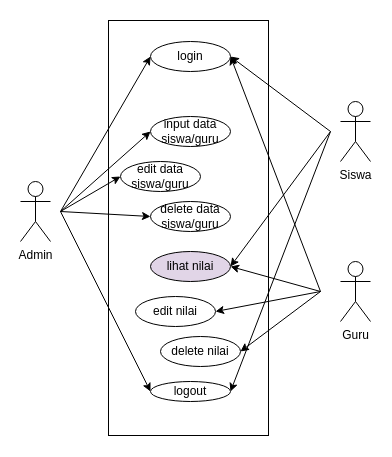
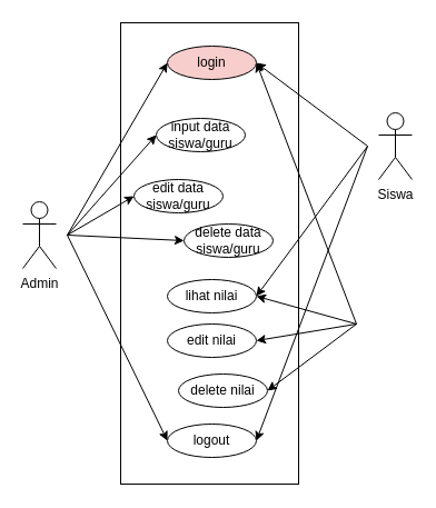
  <mxCell id="0" />
  <mxCell id="1" parent="0" />
  <mxCell id="2" value="Admin" style="shape=umlActor;verticalLabelPosition=bottom;verticalAlign=top;html=1;outlineConnect=0;" vertex="1" parent="1"><mxGeometry x="20" y="181" width="30" height="60" as="geometry" /></mxCell>
- <mxCell id="3" value="Guru" style="shape=umlActor;verticalLabelPosition=bottom;verticalAlign=top;html=1;outlineConnect=0;" vertex="1" parent="1"><mxGeometry x="340" y="261" width="30" height="60" as="geometry" /></mxCell>
  <mxCell id="4" value="Siswa" style="shape=umlActor;verticalLabelPosition=bottom;verticalAlign=top;html=1;outlineConnect=0;" vertex="1" parent="1"><mxGeometry x="340" y="101" width="30" height="60" as="geometry" /></mxCell>
- <mxCell id="5" value="login" style="ellipse;whiteSpace=wrap;html=1;" vertex="1" parent="1"><mxGeometry x="150" y="41" width="80" height="30" as="geometry" /></mxCell>
- <mxCell id="6" value="input data siswa/guru" style="ellipse;whiteSpace=wrap;html=1;" vertex="1" parent="1"><mxGeometry x="150" y="116" width="80" height="30" as="geometry" /></mxCell>
- <mxCell id="7" value="lihat nilai" style="ellipse;whiteSpace=wrap;html=1;fillColor=#e1d5e7;" vertex="1" parent="1"><mxGeometry x="150" y="251" width="80" height="30" as="geometry" /></mxCell>
- <mxCell id="8" value="edit nilai" style="ellipse;whiteSpace=wrap;html=1;" vertex="1" parent="1"><mxGeometry x="135" y="296" width="80" height="30" as="geometry" /></mxCell>
+ <mxCell id="5" value="login" style="ellipse;whiteSpace=wrap;html=1;fillColor=#f8cecc;" vertex="1" parent="1"><mxGeometry x="150" y="41" width="80" height="30" as="geometry" /></mxCell>
+ <mxCell id="6" value="input data siswa/guru" style="ellipse;whiteSpace=wrap;html=1;" vertex="1" parent="1"><mxGeometry x="140" y="106" width="80" height="30" as="geometry" /></mxCell>
+ <mxCell id="7" value="lihat nilai" style="ellipse;whiteSpace=wrap;html=1;" vertex="1" parent="1"><mxGeometry x="150" y="251" width="80" height="30" as="geometry" /></mxCell>
+ <mxCell id="8" value="edit nilai" style="ellipse;whiteSpace=wrap;html=1;" vertex="1" parent="1"><mxGeometry x="150" y="291" width="80" height="30" as="geometry" /></mxCell>
  <mxCell id="9" value="delete nilai" style="ellipse;whiteSpace=wrap;html=1;" vertex="1" parent="1"><mxGeometry x="160" y="336" width="80" height="30" as="geometry" /></mxCell>
- <mxCell id="10" value="logout" style="ellipse;whiteSpace=wrap;html=1;" vertex="1" parent="1"><mxGeometry x="150" y="381" width="80" height="20" as="geometry" /></mxCell>
+ <mxCell id="10" value="logout" style="ellipse;whiteSpace=wrap;html=1;" vertex="1" parent="1"><mxGeometry x="150" y="381" width="80" height="30" as="geometry" /></mxCell>
  <mxCell id="11" value="edit data siswa/guru" style="ellipse;whiteSpace=wrap;html=1;" vertex="1" parent="1"><mxGeometry x="120" y="161" width="80" height="30" as="geometry" /></mxCell>
- <mxCell id="12" value="delete&amp;nbsp;data siswa/guru" style="ellipse;whiteSpace=wrap;html=1;" vertex="1" parent="1"><mxGeometry x="150" y="201" width="80" height="30" as="geometry" /></mxCell>
+ <mxCell id="12" value="delete&amp;nbsp;data siswa/guru" style="ellipse;whiteSpace=wrap;html=1;" vertex="1" parent="1"><mxGeometry x="165" y="201" width="80" height="30" as="geometry" /></mxCell>
  <mxCell id="13" value="" style="rounded=0;whiteSpace=wrap;html=1;fillColor=none;" vertex="1" parent="1"><mxGeometry x="108" y="20" width="160" height="415" as="geometry" /></mxCell>
  <mxCell id="14" value="" style="endArrow=classic;html=1;entryX=0;entryY=0.5;entryDx=0;entryDy=0;" edge="1" parent="1" target="5"><mxGeometry width="50" height="50" relative="1" as="geometry"><mxPoint x="60" y="211" as="sourcePoint" /><mxPoint x="110" y="161" as="targetPoint" /></mxGeometry></mxCell>
  <mxCell id="15" value="" style="endArrow=classic;html=1;entryX=0;entryY=0.5;entryDx=0;entryDy=0;" edge="1" parent="1" target="6"><mxGeometry width="50" height="50" relative="1" as="geometry"><mxPoint x="60" y="211" as="sourcePoint" /><mxPoint x="500" y="231" as="targetPoint" /></mxGeometry></mxCell>
  <mxCell id="16" value="" style="endArrow=classic;html=1;entryX=0;entryY=0.5;entryDx=0;entryDy=0;" edge="1" parent="1" target="11"><mxGeometry width="50" height="50" relative="1" as="geometry"><mxPoint x="60" y="211" as="sourcePoint" /><mxPoint x="160" y="141" as="targetPoint" /></mxGeometry></mxCell>
  <mxCell id="17" value="" style="endArrow=classic;html=1;entryX=0;entryY=0.5;entryDx=0;entryDy=0;" edge="1" parent="1" target="12"><mxGeometry width="50" height="50" relative="1" as="geometry"><mxPoint x="60" y="211" as="sourcePoint" /><mxPoint x="160" y="186" as="targetPoint" /></mxGeometry></mxCell>
  <mxCell id="18" value="" style="endArrow=classic;html=1;entryX=0;entryY=0.5;entryDx=0;entryDy=0;" edge="1" parent="1" target="10"><mxGeometry width="50" height="50" relative="1" as="geometry"><mxPoint x="60" y="211" as="sourcePoint" /><mxPoint x="160" y="186" as="targetPoint" /></mxGeometry></mxCell>
  <mxCell id="19" value="" style="endArrow=classic;html=1;entryX=1;entryY=0.5;entryDx=0;entryDy=0;" edge="1" parent="1" target="7"><mxGeometry width="50" height="50" relative="1" as="geometry"><mxPoint x="330" y="131" as="sourcePoint" /><mxPoint x="414" y="398.5" as="targetPoint" /></mxGeometry></mxCell>
  <mxCell id="20" value="" style="endArrow=classic;html=1;entryX=1;entryY=0.5;entryDx=0;entryDy=0;" edge="1" parent="1" target="5"><mxGeometry width="50" height="50" relative="1" as="geometry"><mxPoint x="330" y="131" as="sourcePoint" /><mxPoint x="240" y="276" as="targetPoint" /></mxGeometry></mxCell>
  <mxCell id="21" value="" style="endArrow=classic;html=1;entryX=1;entryY=0.5;entryDx=0;entryDy=0;" edge="1" parent="1" target="10"><mxGeometry width="50" height="50" relative="1" as="geometry"><mxPoint x="330" y="131" as="sourcePoint" /><mxPoint x="240" y="276" as="targetPoint" /></mxGeometry></mxCell>
  <mxCell id="22" value="" style="endArrow=classic;html=1;entryX=1;entryY=0.5;entryDx=0;entryDy=0;" edge="1" parent="1" target="5"><mxGeometry width="50" height="50" relative="1" as="geometry"><mxPoint x="320" y="291" as="sourcePoint" /><mxPoint x="240" y="406" as="targetPoint" /></mxGeometry></mxCell>
  <mxCell id="23" value="" style="endArrow=classic;html=1;entryX=1;entryY=0.5;entryDx=0;entryDy=0;" edge="1" parent="1" target="7"><mxGeometry width="50" height="50" relative="1" as="geometry"><mxPoint x="320" y="291" as="sourcePoint" /><mxPoint x="240" y="66" as="targetPoint" /></mxGeometry></mxCell>
  <mxCell id="24" value="" style="endArrow=classic;html=1;entryX=1;entryY=0.5;entryDx=0;entryDy=0;" edge="1" parent="1" target="8"><mxGeometry width="50" height="50" relative="1" as="geometry"><mxPoint x="320" y="291" as="sourcePoint" /><mxPoint x="240" y="276" as="targetPoint" /></mxGeometry></mxCell>
  <mxCell id="25" value="" style="endArrow=classic;html=1;entryX=1;entryY=0.5;entryDx=0;entryDy=0;" edge="1" parent="1" target="9"><mxGeometry width="50" height="50" relative="1" as="geometry"><mxPoint x="320" y="291" as="sourcePoint" /><mxPoint x="240" y="316" as="targetPoint" /></mxGeometry></mxCell>
